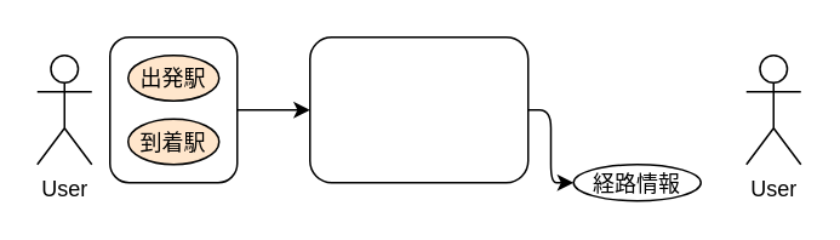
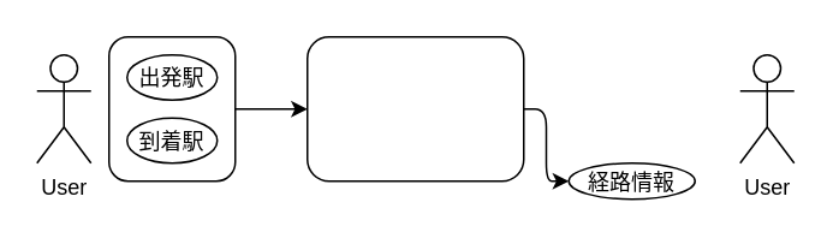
  <mxCell id="0" />
  <mxCell id="1" parent="0" />
  <mxCell id="2" style="edgeStyle=orthogonalEdgeStyle;html=1;exitX=1;exitY=0.5;exitDx=0;exitDy=0;entryX=0;entryY=0.5;entryDx=0;entryDy=0;" edge="1" parent="1" source="3" target="10"><mxGeometry relative="1" as="geometry" /></mxCell>
  <mxCell id="3" value="" style="rounded=1;whiteSpace=wrap;html=1;" vertex="1" parent="1"><mxGeometry x="170" y="20" width="120" height="80" as="geometry" /></mxCell>
  <mxCell id="4" value="User" style="shape=umlActor;verticalLabelPosition=bottom;verticalAlign=top;html=1;" vertex="1" parent="1"><mxGeometry x="20" y="30" width="30" height="60" as="geometry" /></mxCell>
  <mxCell id="5" value="" style="group" vertex="1" connectable="0" parent="1"><mxGeometry x="60" y="20" width="70" height="80" as="geometry" /></mxCell>
  <mxCell id="6" value="" style="rounded=1;whiteSpace=wrap;html=1;" vertex="1" parent="5"><mxGeometry width="70" height="80" as="geometry" /></mxCell>
- <mxCell id="7" value="出発駅" style="ellipse;fontStyle=0;fillColor=#ffe6cc;" vertex="1" parent="5"><mxGeometry x="10" y="10" width="50" height="25" as="geometry" /></mxCell>
- <mxCell id="8" value="到着駅" style="ellipse;fontStyle=0;fillColor=#ffe6cc;" vertex="1" parent="5"><mxGeometry x="10" y="45" width="50" height="25" as="geometry" /></mxCell>
+ <mxCell id="7" value="出発駅" style="ellipse;fontStyle=0" vertex="1" parent="5"><mxGeometry x="10" y="10" width="50" height="25" as="geometry" /></mxCell>
+ <mxCell id="8" value="到着駅" style="ellipse;fontStyle=0" vertex="1" parent="5"><mxGeometry x="10" y="45" width="50" height="25" as="geometry" /></mxCell>
  <mxCell id="9" style="edgeStyle=none;html=1;entryX=0;entryY=0.5;entryDx=0;entryDy=0;" edge="1" parent="1" target="3"><mxGeometry relative="1" as="geometry"><mxPoint x="160" y="120" as="targetPoint" /><mxPoint x="130" y="60" as="sourcePoint" /></mxGeometry></mxCell>
  <mxCell id="10" value="経路情報" style="ellipse;fontStyle=0" vertex="1" parent="1"><mxGeometry x="315" y="90" width="70" height="20" as="geometry" /></mxCell>
  <mxCell id="11" value="User" style="shape=umlActor;verticalLabelPosition=bottom;verticalAlign=top;html=1;" vertex="1" parent="1"><mxGeometry x="410" y="30" width="30" height="60" as="geometry" /></mxCell>
